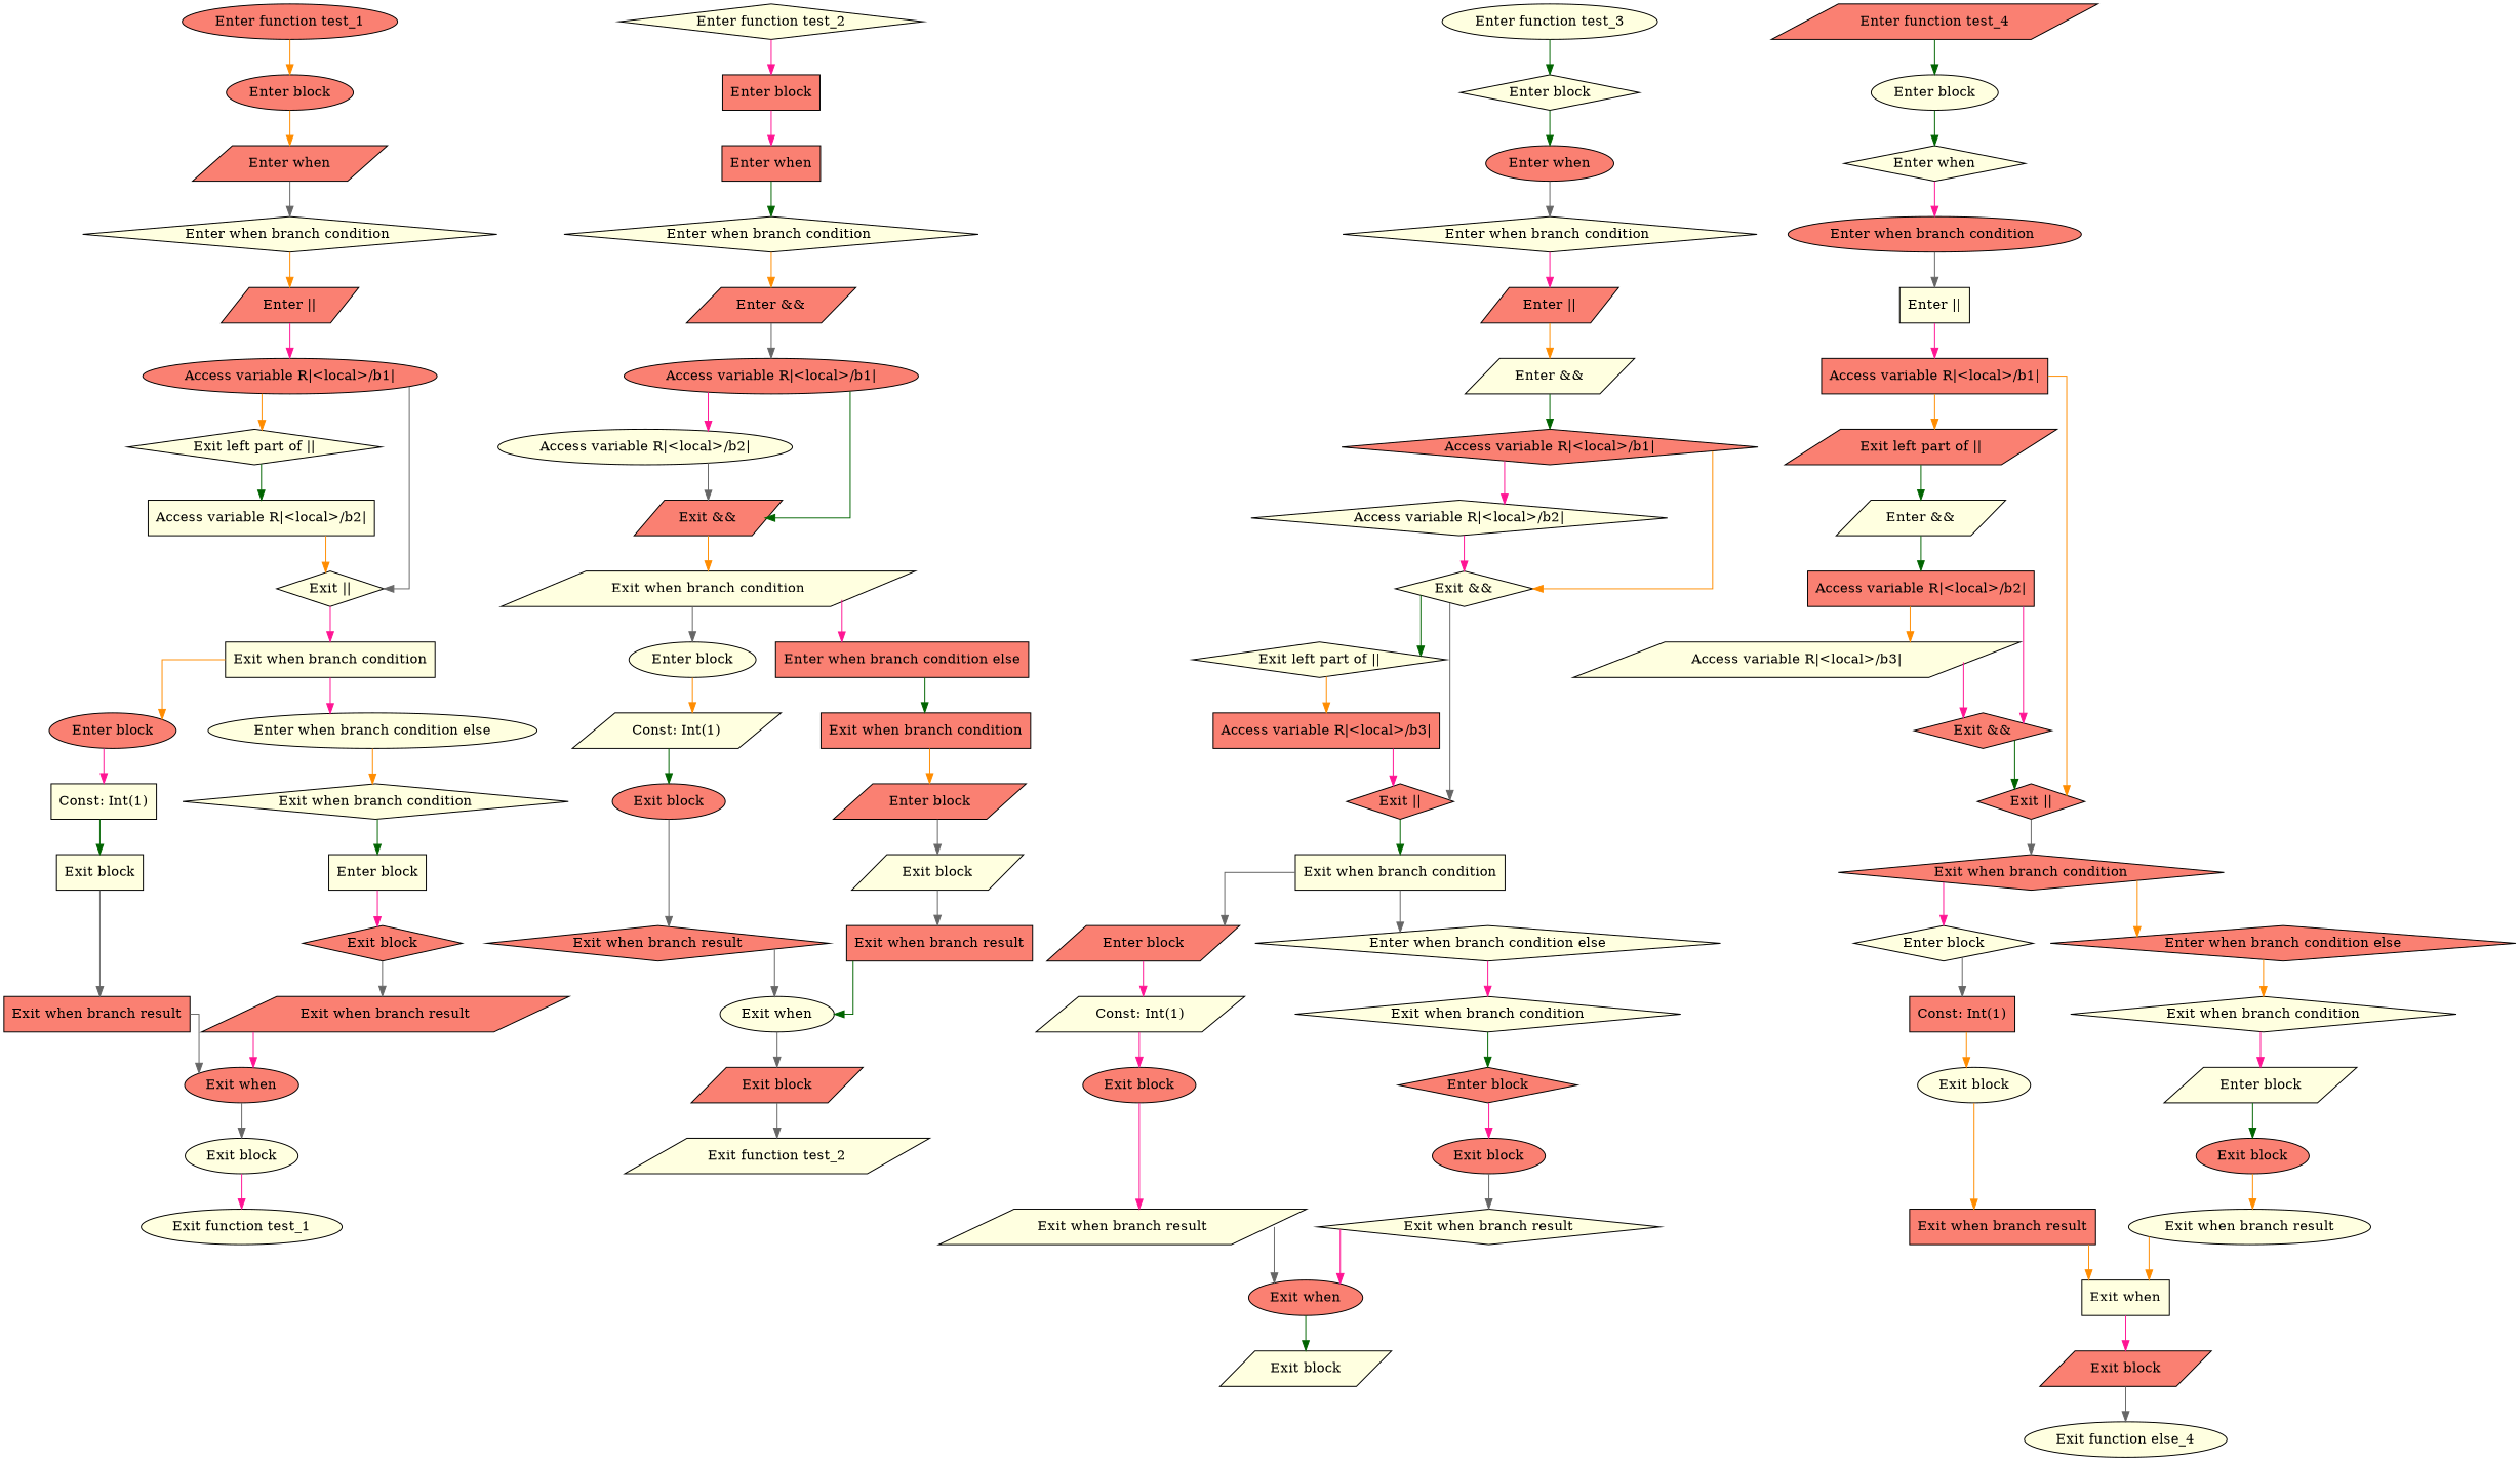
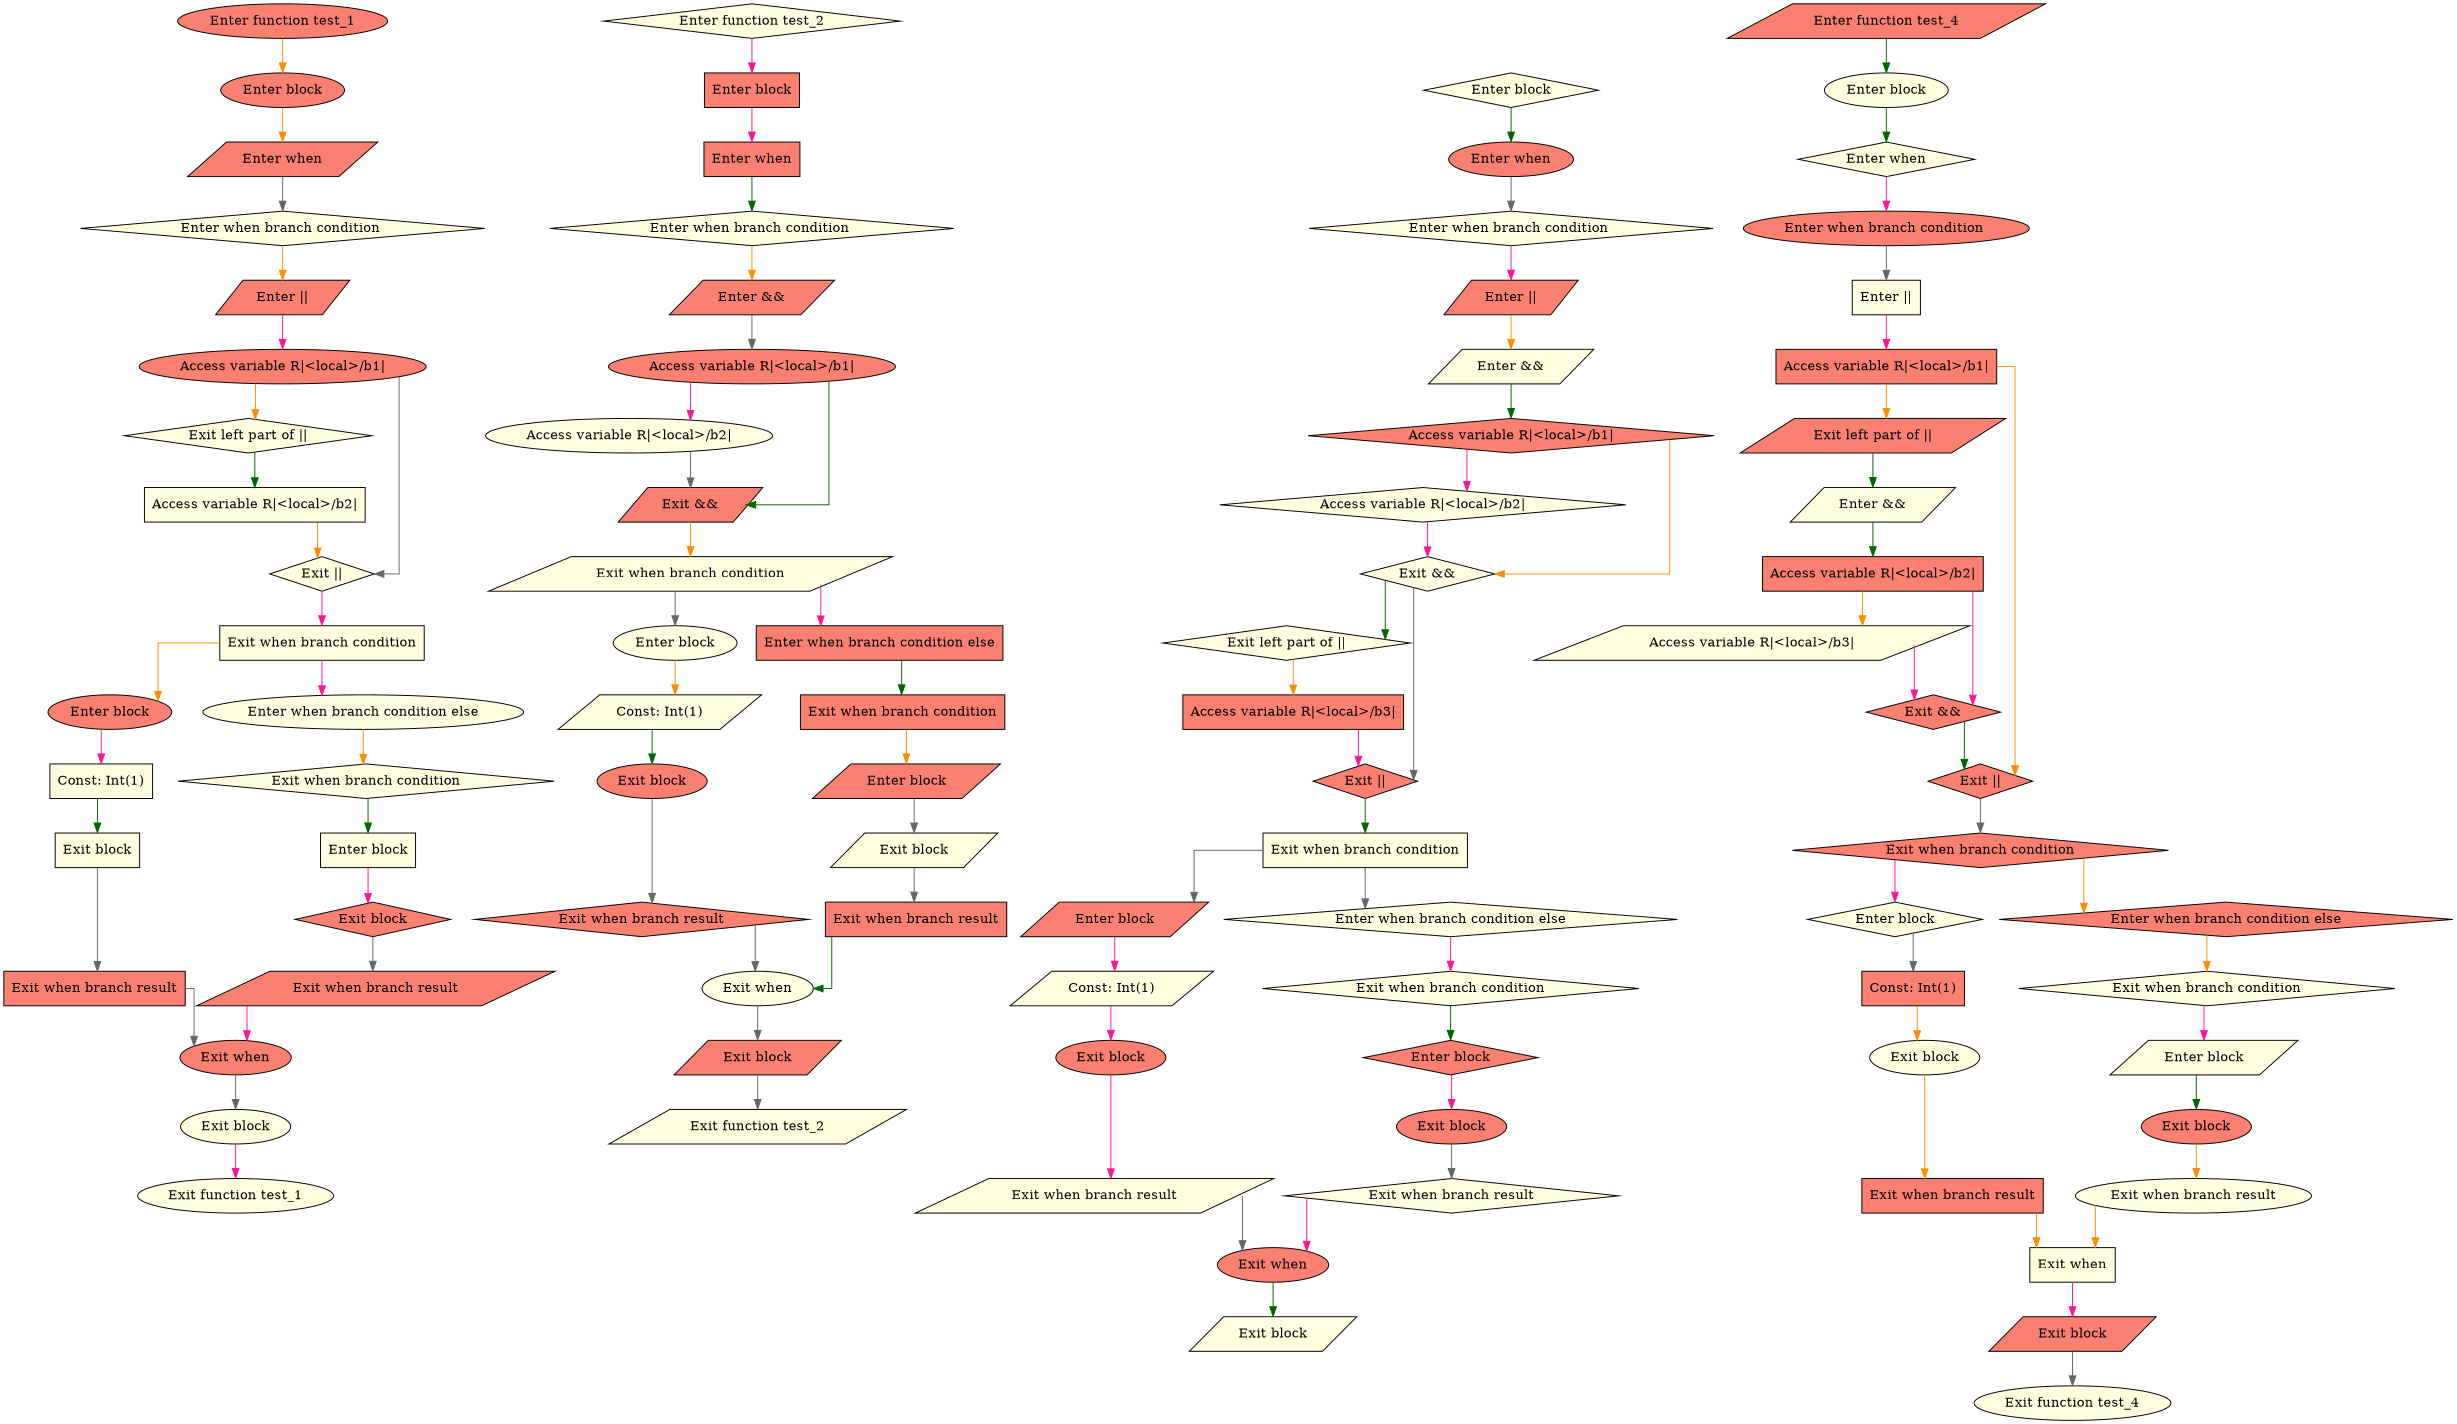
  digraph {
    splines=ortho
    node [fillcolor=lightyellow shape=diamond style=filled]
    edge [color=deeppink]
    n1 [fillcolor=salmon label="Enter function test_1" shape=ellipse]
    n2 [fillcolor=salmon label="Enter block" shape=ellipse]
    n3 [fillcolor=salmon label="Enter when" shape=parallelogram]
    n4 [label="Enter when branch condition "]
    n5 [fillcolor=salmon label="Enter ||" shape=parallelogram]
    n6 [fillcolor=salmon label="Access variable R|<local>/b1|" shape=ellipse]
    n7 [label="Exit left part of ||"]
    n8 [label="Exit ||"]
    n9 [label="Access variable R|<local>/b2|" shape=box]
    n10 [label="Exit when branch condition" shape=box]
    n11 [fillcolor=salmon label="Enter block" shape=ellipse]
    n12 [label="Enter when branch condition else" shape=ellipse]
    n13 [label="Const: Int(1)" shape=box]
    n14 [label="Exit block" shape=box]
    n15 [fillcolor=salmon label="Exit when branch result" shape=box]
    n16 [fillcolor=salmon label="Exit when" shape=ellipse]
    n17 [label="Exit when branch condition"]
    n18 [label="Enter block" shape=box]
    n19 [fillcolor=salmon label="Exit block"]
    n20 [fillcolor=salmon label="Exit when branch result" shape=parallelogram]
    n21 [label="Exit block" shape=ellipse]
    n22 [label="Exit function test_1" shape=ellipse]
    n23 [label="Enter function test_2"]
    n24 [fillcolor=salmon label="Enter block" shape=box]
    n25 [fillcolor=salmon label="Enter when" shape=box]
    n26 [label="Enter when branch condition "]
    n27 [fillcolor=salmon label="Enter &&" shape=parallelogram]
    n28 [fillcolor=salmon label="Access variable R|<local>/b1|" shape=ellipse]
    n29 [label="Access variable R|<local>/b2|" shape=ellipse]
    n30 [fillcolor=salmon label="Exit &&" shape=parallelogram]
    n31 [label="Exit when branch condition" shape=parallelogram]
    n32 [label="Enter block" shape=ellipse]
    n33 [fillcolor=salmon label="Enter when branch condition else" shape=box]
    n34 [label="Const: Int(1)" shape=parallelogram]
    n35 [fillcolor=salmon label="Exit block" shape=ellipse]
    n36 [fillcolor=salmon label="Exit when branch result"]
    n37 [label="Exit when" shape=ellipse]
    n38 [fillcolor=salmon label="Exit when branch condition" shape=box]
    n39 [fillcolor=salmon label="Enter block" shape=parallelogram]
    n40 [label="Exit block" shape=parallelogram]
    n41 [fillcolor=salmon label="Exit when branch result" shape=box]
    n42 [fillcolor=salmon label="Exit block" shape=parallelogram]
    n43 [label="Exit function test_2" shape=parallelogram]
-   n44 [label="Enter function test_3" shape=ellipse]
    n45 [label="Enter block"]
    n46 [fillcolor=salmon label="Enter when" shape=ellipse]
    n47 [label="Enter when branch condition "]
    n48 [fillcolor=salmon label="Enter ||" shape=parallelogram]
    n49 [label="Enter &&" shape=parallelogram]
    n50 [fillcolor=salmon label="Access variable R|<local>/b1|"]
    n51 [label="Access variable R|<local>/b2|"]
    n52 [label="Exit &&"]
    n53 [label="Exit left part of ||"]
    n54 [fillcolor=salmon label="Exit ||"]
    n55 [fillcolor=salmon label="Access variable R|<local>/b3|" shape=box]
    n56 [label="Exit when branch condition" shape=box]
    n57 [fillcolor=salmon label="Enter block" shape=parallelogram]
    n58 [label="Enter when branch condition else"]
    n59 [label="Const: Int(1)" shape=parallelogram]
    n60 [fillcolor=salmon label="Exit block" shape=ellipse]
    n61 [label="Exit when branch result" shape=parallelogram]
    n62 [fillcolor=salmon label="Exit when" shape=ellipse]
    n63 [label="Exit when branch condition"]
    n64 [fillcolor=salmon label="Enter block"]
    n65 [fillcolor=salmon label="Exit block" shape=ellipse]
    n66 [label="Exit when branch result"]
    n67 [label="Exit block" shape=parallelogram]
    n68 [fillcolor=salmon label="Enter function test_4" shape=parallelogram]
    n69 [label="Enter block" shape=ellipse]
    n70 [label="Enter when"]
    n71 [fillcolor=salmon label="Enter when branch condition " shape=ellipse]
    n72 [label="Enter ||" shape=box]
    n73 [fillcolor=salmon label="Access variable R|<local>/b1|" shape=box]
    n74 [fillcolor=salmon label="Exit left part of ||" shape=parallelogram]
    n75 [fillcolor=salmon label="Exit ||"]
    n76 [label="Enter &&" shape=parallelogram]
    n77 [fillcolor=salmon label="Access variable R|<local>/b2|" shape=box]
    n78 [label="Access variable R|<local>/b3|" shape=parallelogram]
    n79 [fillcolor=salmon label="Exit &&"]
    n80 [fillcolor=salmon label="Exit when branch condition"]
    n81 [label="Enter block"]
    n82 [fillcolor=salmon label="Enter when branch condition else"]
    n83 [fillcolor=salmon label="Const: Int(1)" shape=box]
    n84 [label="Exit block" shape=ellipse]
    n85 [fillcolor=salmon label="Exit when branch result" shape=box]
    n86 [label="Exit when" shape=box]
    n87 [label="Exit when branch condition"]
    n88 [label="Enter block" shape=parallelogram]
    n89 [fillcolor=salmon label="Exit block" shape=ellipse]
    n90 [label="Exit when branch result" shape=ellipse]
    n91 [fillcolor=salmon label="Exit block" shape=parallelogram]
-   n92 [label="Exit function else_4" shape=ellipse]
+   n92 [label="Exit function test_4" shape=ellipse]
    subgraph sub_1 {
      n1
      n2
      n3
      n4
      n5
      n6
      n7
      n8
      n9
      n10
      n11
      n12
      n13
      n14
      n15
      n16
      n17
      n18
      n19
      n20
      n21
      n22
    }
    subgraph sub_2 {
      n23
      n24
      n25
      n26
      n27
      n28
      n29
      n30
      n31
      n32
      n33
      n34
      n35
      n36
      n37
      n38
      n39
      n40
      n41
      n42
      n43
    }
    subgraph sub_3 {
-     n44
      n45
      n46
      n47
      n48
      n49
      n50
      n51
      n52
      n53
      n54
      n55
      n56
      n57
      n58
      n59
      n60
      n61
      n62
      n63
      n64
      n65
      n66
      n67
    }
    subgraph sub_4 {
      n68
      n69
      n70
      n71
      n72
      n73
      n74
      n75
      n76
      n77
      n78
      n79
      n80
      n81
      n82
      n83
      n84
      n85
      n86
      n87
      n88
      n89
      n90
      n91
      n92
    }
    n1 -> n2 [color=darkorange]
    n2 -> n3 [color=darkorange]
    n3 -> n4 [color=gray40]
    n4 -> n5 [color=darkorange]
    n5 -> n6
    n6 -> n7 [color=darkorange]
    n6 -> n8 [color=gray40]
    n7 -> n9 [color=darkgreen]
    n8 -> n10
    n9 -> n8 [color=darkorange]
    n10 -> n11 [color=darkorange]
    n10 -> n12
    n11 -> n13
    n12 -> n17 [color=darkorange]
    n13 -> n14 [color=darkgreen]
    n14 -> n15 [color=gray40]
    n15 -> n16 [color=gray40]
    n16 -> n21 [color=gray40]
    n17 -> n18 [color=darkgreen]
    n18 -> n19
    n19 -> n20 [color=gray40]
    n20 -> n16
    n21 -> n22
    n23 -> n24
    n24 -> n25
    n25 -> n26 [color=darkgreen]
    n26 -> n27 [color=darkorange]
    n27 -> n28 [color=gray40]
    n28 -> n29
    n28 -> n30 [color=darkgreen]
    n29 -> n30 [color=gray40]
    n30 -> n31 [color=darkorange]
    n31 -> n32 [color=gray40]
    n31 -> n33
    n32 -> n34 [color=darkorange]
    n33 -> n38 [color=darkgreen]
    n34 -> n35 [color=darkgreen]
    n35 -> n36 [color=gray40]
    n36 -> n37 [color=gray40]
    n37 -> n42 [color=gray40]
    n38 -> n39 [color=darkorange]
    n39 -> n40 [color=gray40]
    n40 -> n41 [color=gray40]
    n41 -> n37 [color=darkgreen]
    n42 -> n43 [color=gray40]
-   n44 -> n45 [color=darkgreen]
    n45 -> n46 [color=darkgreen]
    n46 -> n47 [color=gray40]
    n47 -> n48
    n48 -> n49 [color=darkorange]
    n49 -> n50 [color=darkgreen]
    n50 -> n51
    n50 -> n52 [color=darkorange]
    n51 -> n52
    n52 -> n53 [color=darkgreen]
    n52 -> n54 [color=gray40]
    n53 -> n55 [color=darkorange]
    n54 -> n56 [color=darkgreen]
    n55 -> n54
    n56 -> n57 [color=gray40]
    n56 -> n58 [color=gray40]
    n57 -> n59
    n58 -> n63
    n59 -> n60
    n60 -> n61
    n61 -> n62 [color=gray40]
    n62 -> n67 [color=darkgreen]
    n63 -> n64 [color=darkgreen]
    n64 -> n65
    n65 -> n66 [color=gray40]
    n66 -> n62
    n68 -> n69 [color=darkgreen]
    n69 -> n70 [color=darkgreen]
    n70 -> n71
    n71 -> n72 [color=gray40]
    n72 -> n73
    n73 -> n74 [color=darkorange]
    n73 -> n75 [color=darkorange]
    n74 -> n76 [color=darkgreen]
    n75 -> n80 [color=gray40]
    n76 -> n77 [color=darkgreen]
    n77 -> n78 [color=darkorange]
    n77 -> n79
    n78 -> n79
    n79 -> n75 [color=darkgreen]
    n80 -> n81
    n80 -> n82 [color=darkorange]
    n81 -> n83 [color=gray40]
    n82 -> n87 [color=darkorange]
    n83 -> n84 [color=darkorange]
    n84 -> n85 [color=darkorange]
    n85 -> n86 [color=darkorange]
    n86 -> n91
    n87 -> n88
    n88 -> n89 [color=darkgreen]
    n89 -> n90 [color=darkorange]
    n90 -> n86 [color=darkorange]
    n91 -> n92 [color=gray40]
  }
